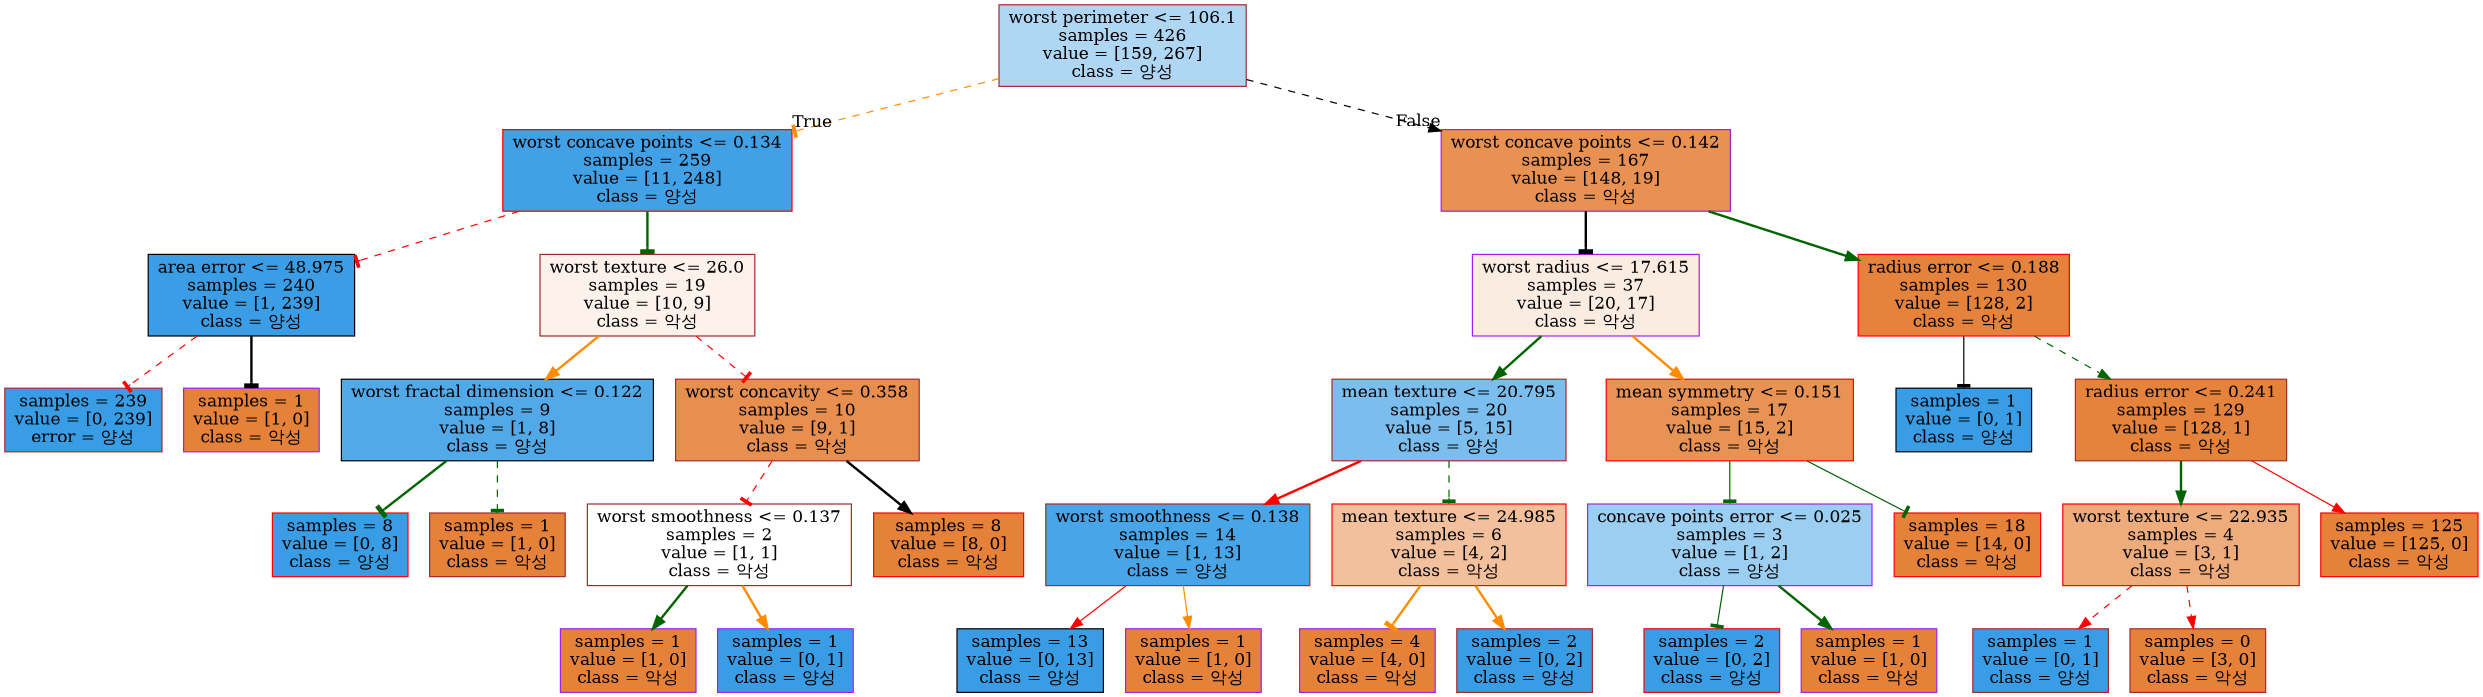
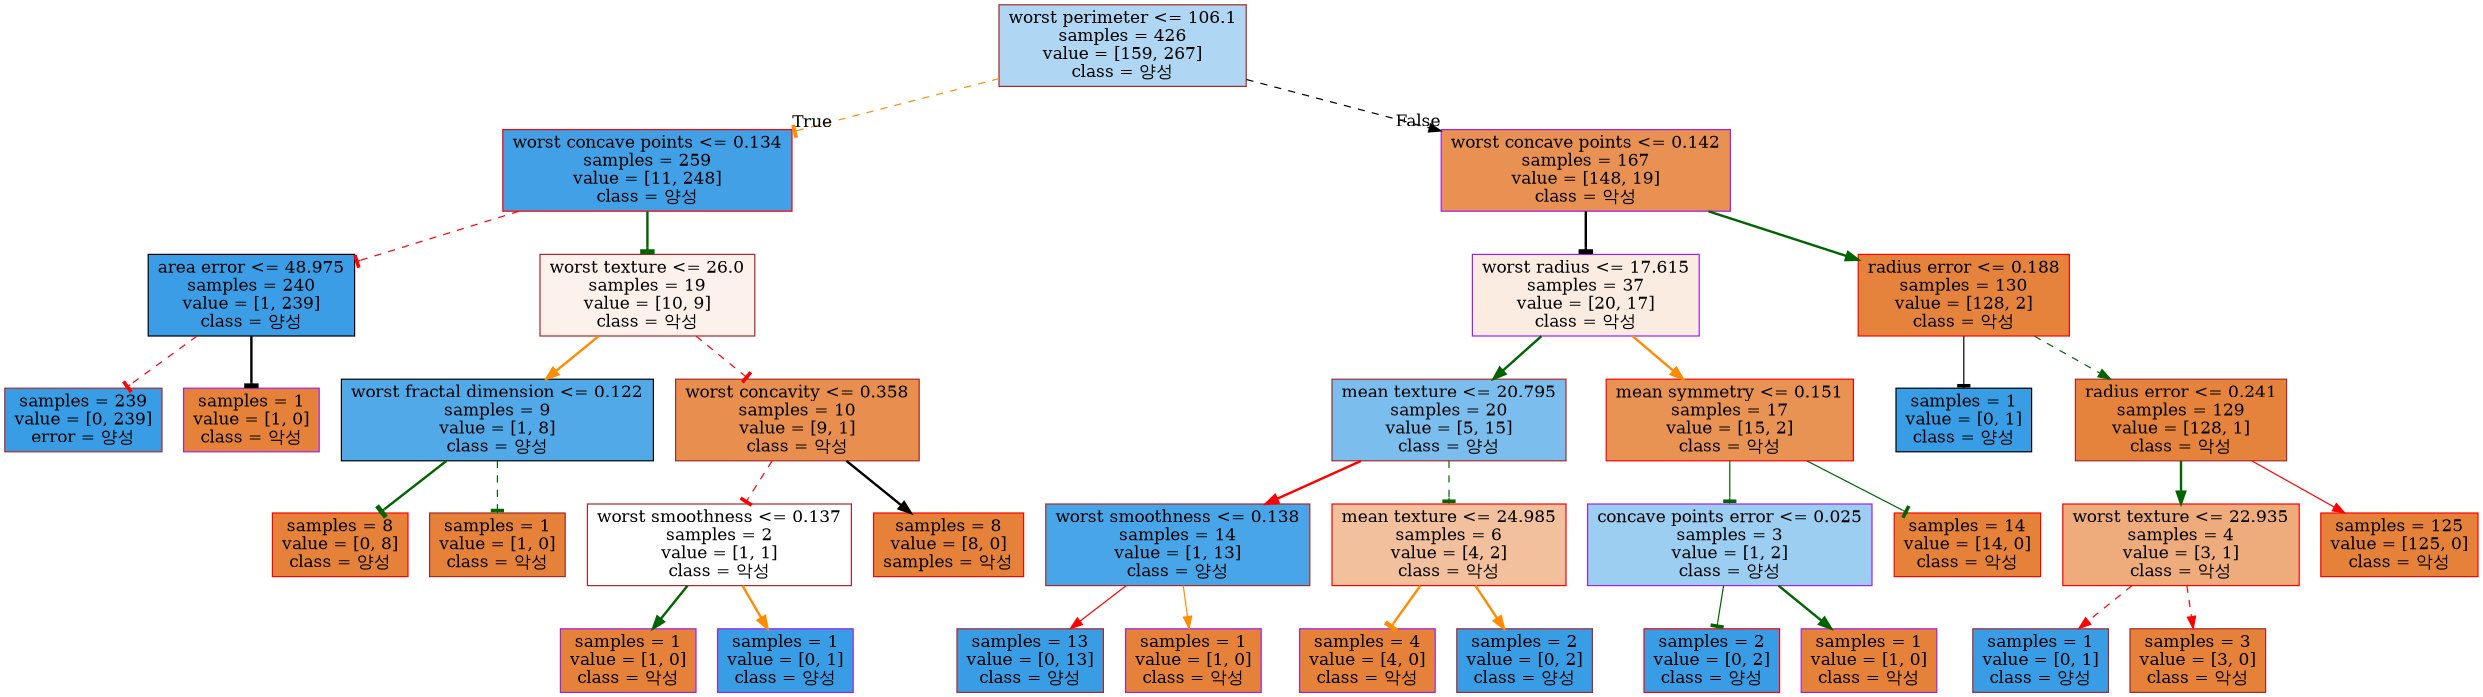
  digraph {
    node [color=brown fillcolor="#e58139" shape=box style=filled]
    edge [arrowhead=normal color=darkgreen style=bold]
    n1 [fillcolor="#afd7f4" label="worst perimeter <= 106.1\nsamples = 426\nvalue = [159, 267]\nclass = 양성"]
    n2 [color=red fillcolor="#42a1e6" label="worst concave points <= 0.134\nsamples = 259\nvalue = [11, 248]\nclass = 양성"]
    n3 [color=purple fillcolor="#e89152" label="worst concave points <= 0.142\nsamples = 167\nvalue = [148, 19]\nclass = 악성"]
    n4 [color=black fillcolor="#3a9de5" label="area error <= 48.975\nsamples = 240\nvalue = [1, 239]\nclass = 양성"]
    n5 [fillcolor="#fcf2eb" label="worst texture <= 26.0\nsamples = 19\nvalue = [10, 9]\nclass = 악성"]
    n6 [color=purple fillcolor="#fbece1" label="worst radius <= 17.615\nsamples = 37\nvalue = [20, 17]\nclass = 악성"]
    n7 [color=red fillcolor="#e5833c" label="radius error <= 0.188\nsamples = 130\nvalue = [128, 2]\nclass = 악성"]
    n8 [fillcolor="#399de5" label="samples = 239\nvalue = [0, 239]\nerror = 양성"]
    n9 [color=purple label="samples = 1\nvalue = [1, 0]\nclass = 악성"]
    n10 [color=black fillcolor="#52a9e8" label="worst fractal dimension <= 0.122\nsamples = 9\nvalue = [1, 8]\nclass = 양성"]
    n11 [fillcolor="#e88f4f" label="worst concavity <= 0.358\nsamples = 10\nvalue = [9, 1]\nclass = 악성"]
-   n12 [color=red fillcolor="#399de5" label="samples = 8\nvalue = [0, 8]\nclass = 양성"]
+   n12 [color=red label="samples = 8\nvalue = [0, 8]\nclass = 양성"]
    n13 [label="samples = 1\nvalue = [1, 0]\nclass = 악성"]
    n14 [fillcolor="#ffffff" label="worst smoothness <= 0.137\nsamples = 2\nvalue = [1, 1]\nclass = 악성"]
-   n15 [color=red label="samples = 8\nvalue = [8, 0]\nclass = 악성"]
+   n15 [color=red label="samples = 8\nvalue = [8, 0]\nsamples = 악성"]
    n16 [color=purple label="samples = 1\nvalue = [1, 0]\nclass = 악성"]
    n17 [color=purple fillcolor="#399de5" label="samples = 1\nvalue = [0, 1]\nclass = 양성"]
    n18 [fillcolor="#7bbeee" label="mean texture <= 20.795\nsamples = 20\nvalue = [5, 15]\nclass = 양성"]
    n19 [color=red fillcolor="#e89253" label="mean symmetry <= 0.151\nsamples = 17\nvalue = [15, 2]\nclass = 악성"]
    n20 [color=black fillcolor="#399de5" label="samples = 1\nvalue = [0, 1]\nclass = 양성"]
    n21 [fillcolor="#e5823b" label="radius error <= 0.241\nsamples = 129\nvalue = [128, 1]\nclass = 악성"]
    n22 [fillcolor="#48a5e7" label="worst smoothness <= 0.138\nsamples = 14\nvalue = [1, 13]\nclass = 양성"]
    n23 [color=red fillcolor="#f2c09c" label="mean texture <= 24.985\nsamples = 6\nvalue = [4, 2]\nclass = 악성"]
    n24 [color=purple fillcolor="#9ccef2" label="concave points error <= 0.025\nsamples = 3\nvalue = [1, 2]\nclass = 양성"]
-   n25 [color=red label="samples = 18\nvalue = [14, 0]\nclass = 악성"]
-   n26 [color=black fillcolor="#399de5" label="samples = 13\nvalue = [0, 13]\nclass = 양성"]
+   n25 [color=red label="samples = 14\nvalue = [14, 0]\nclass = 악성"]
+   n26 [fillcolor="#399de5" label="samples = 13\nvalue = [0, 13]\nclass = 양성"]
    n27 [color=purple label="samples = 1\nvalue = [1, 0]\nclass = 악성"]
    n28 [color=purple label="samples = 4\nvalue = [4, 0]\nclass = 악성"]
    n29 [fillcolor="#399de5" label="samples = 2\nvalue = [0, 2]\nclass = 양성"]
    n30 [color=red fillcolor="#399de5" label="samples = 2\nvalue = [0, 2]\nclass = 양성"]
    n31 [color=purple label="samples = 1\nvalue = [1, 0]\nclass = 악성"]
    n32 [color=red fillcolor="#eeab7b" label="worst texture <= 22.935\nsamples = 4\nvalue = [3, 1]\nclass = 악성"]
    n33 [color=red label="samples = 125\nvalue = [125, 0]\nclass = 악성"]
    n34 [fillcolor="#399de5" label="samples = 1\nvalue = [0, 1]\nclass = 양성"]
-   n35 [label="samples = 0\nvalue = [3, 0]\nclass = 악성"]
+   n35 [label="samples = 3\nvalue = [3, 0]\nclass = 악성"]
    n1 -> n2 [arrowhead=tee color=darkorange headlabel=True labelangle=45 labeldistance=2.5 style=dashed]
    n1 -> n3 [color=black headlabel=False labelangle=-45 labeldistance=2.5 style=dashed]
    n2 -> n4 [arrowhead=tee color=red style=dashed]
    n2 -> n5 [arrowhead=tee]
    n3 -> n6 [arrowhead=tee color=black]
    n3 -> n7
    n4 -> n8 [arrowhead=tee color=red style=dashed]
    n4 -> n9 [arrowhead=tee color=black]
    n5 -> n10 [color=darkorange]
    n5 -> n11 [arrowhead=tee color=red style=dashed]
    n6 -> n18
    n6 -> n19 [color=darkorange]
    n7 -> n20 [arrowhead=tee color=black style=solid]
    n7 -> n21 [style=dashed]
    n10 -> n12 [arrowhead=tee]
    n10 -> n13 [arrowhead=tee style=dashed]
    n11 -> n14 [arrowhead=tee color=red style=dashed]
    n11 -> n15 [color=black]
    n14 -> n16
    n14 -> n17 [color=darkorange]
    n18 -> n22 [color=red]
    n18 -> n23 [arrowhead=tee style=dashed]
    n19 -> n24 [arrowhead=tee style=solid]
    n19 -> n25 [arrowhead=tee style=solid]
    n21 -> n32
    n21 -> n33 [color=red style=solid]
    n22 -> n26 [color=red style=solid]
    n22 -> n27 [color=darkorange style=solid]
    n23 -> n28 [arrowhead=tee color=darkorange]
    n23 -> n29 [color=darkorange]
    n24 -> n30 [arrowhead=tee style=solid]
    n24 -> n31
    n32 -> n34 [color=red style=dashed]
    n32 -> n35 [color=red style=dashed]
  }
